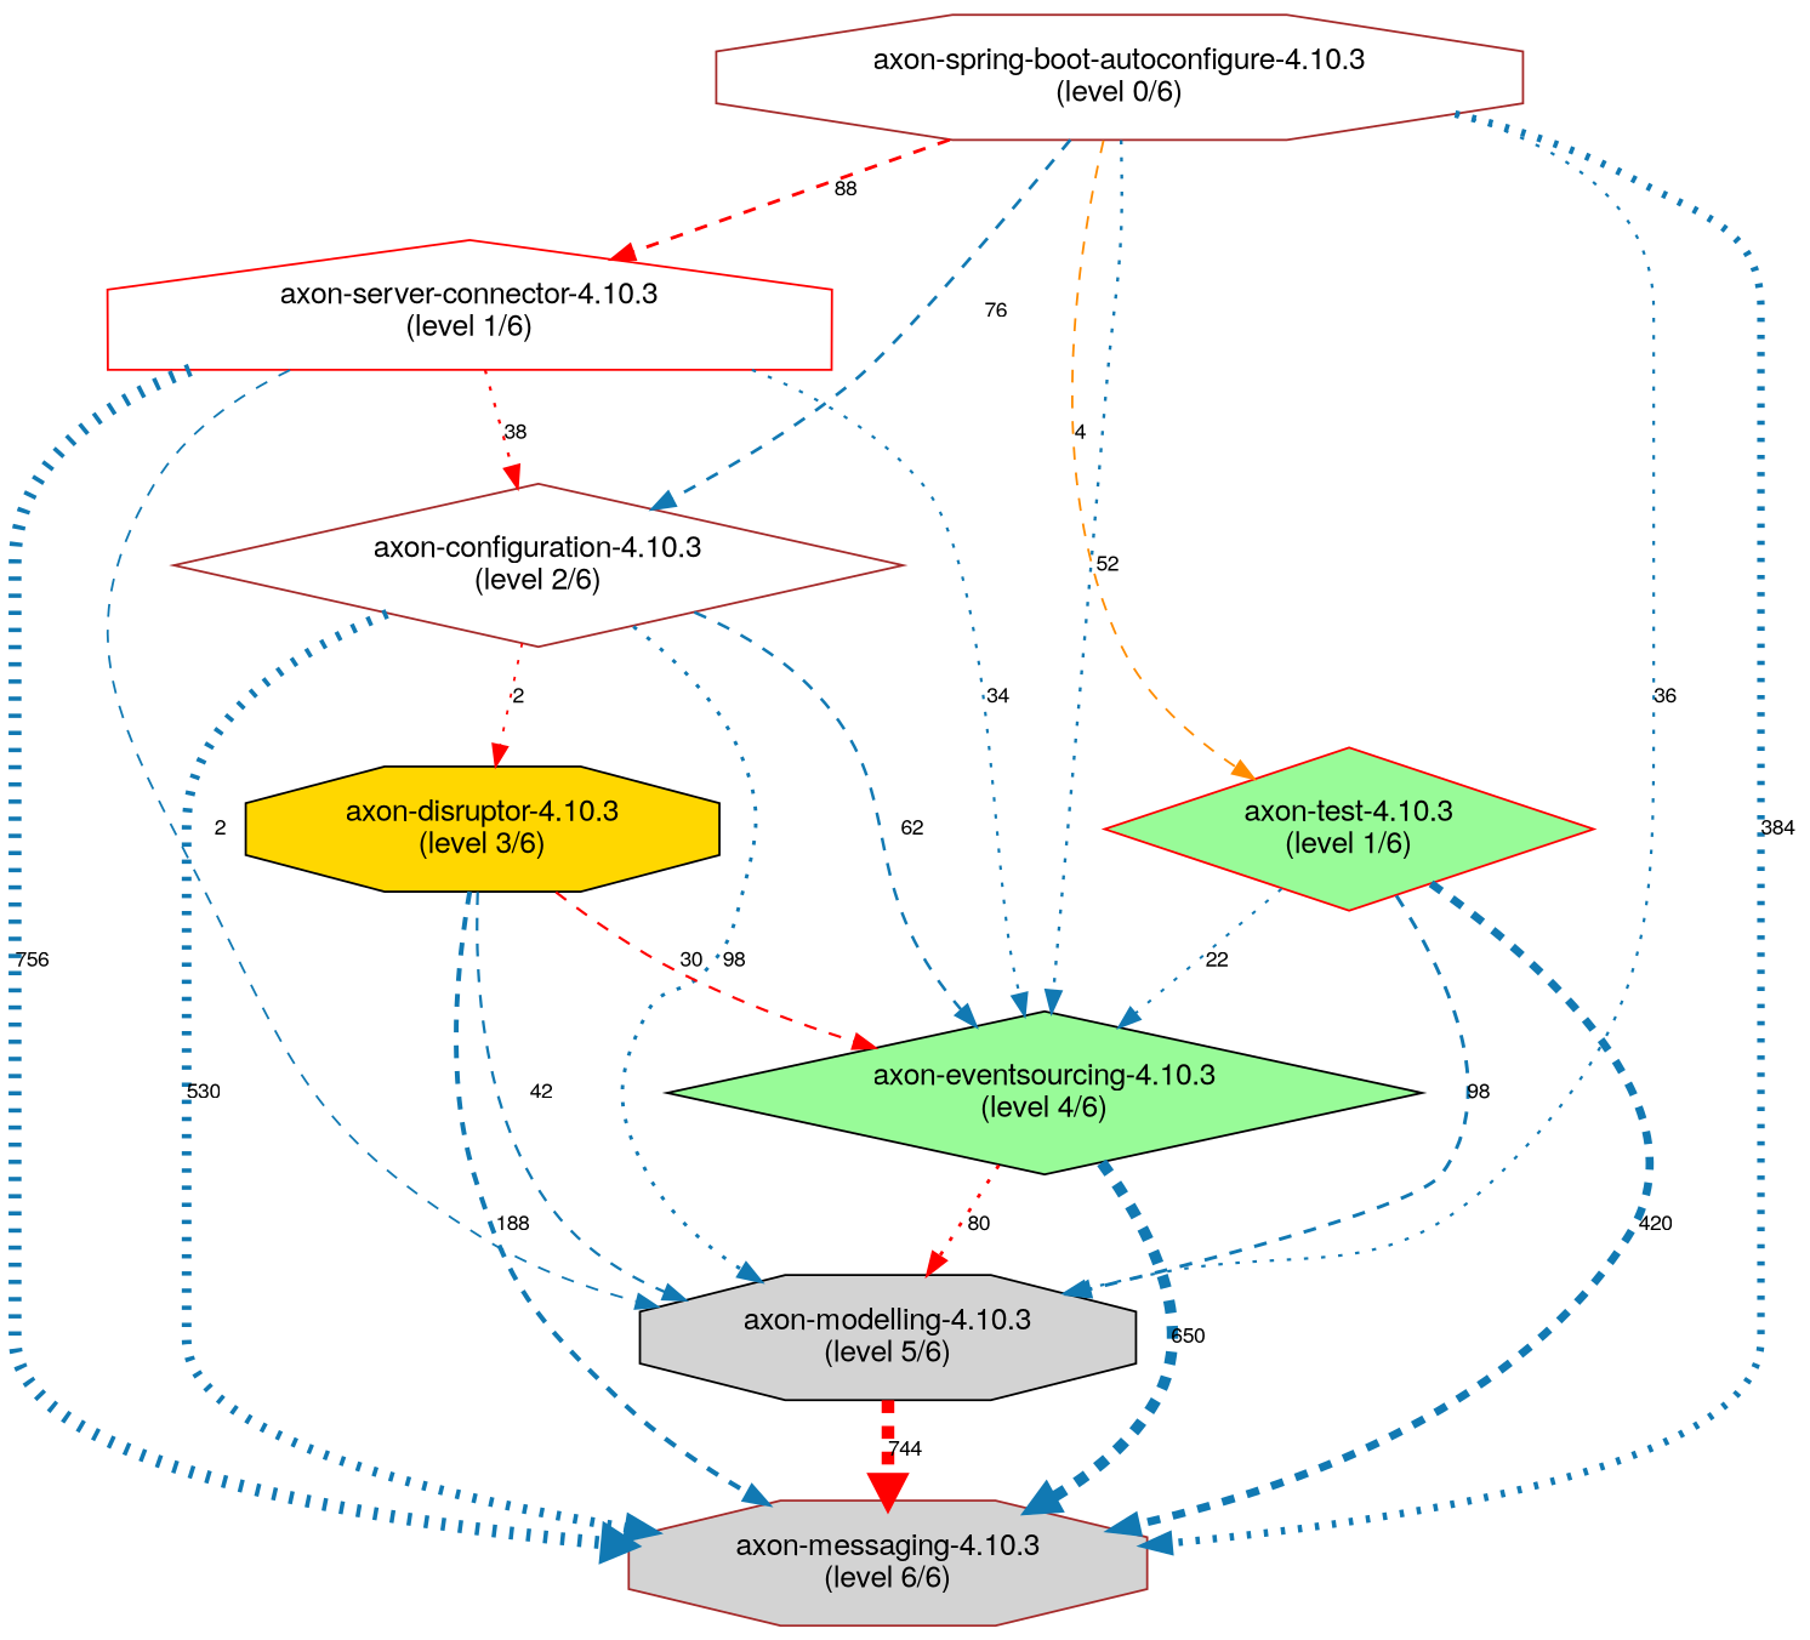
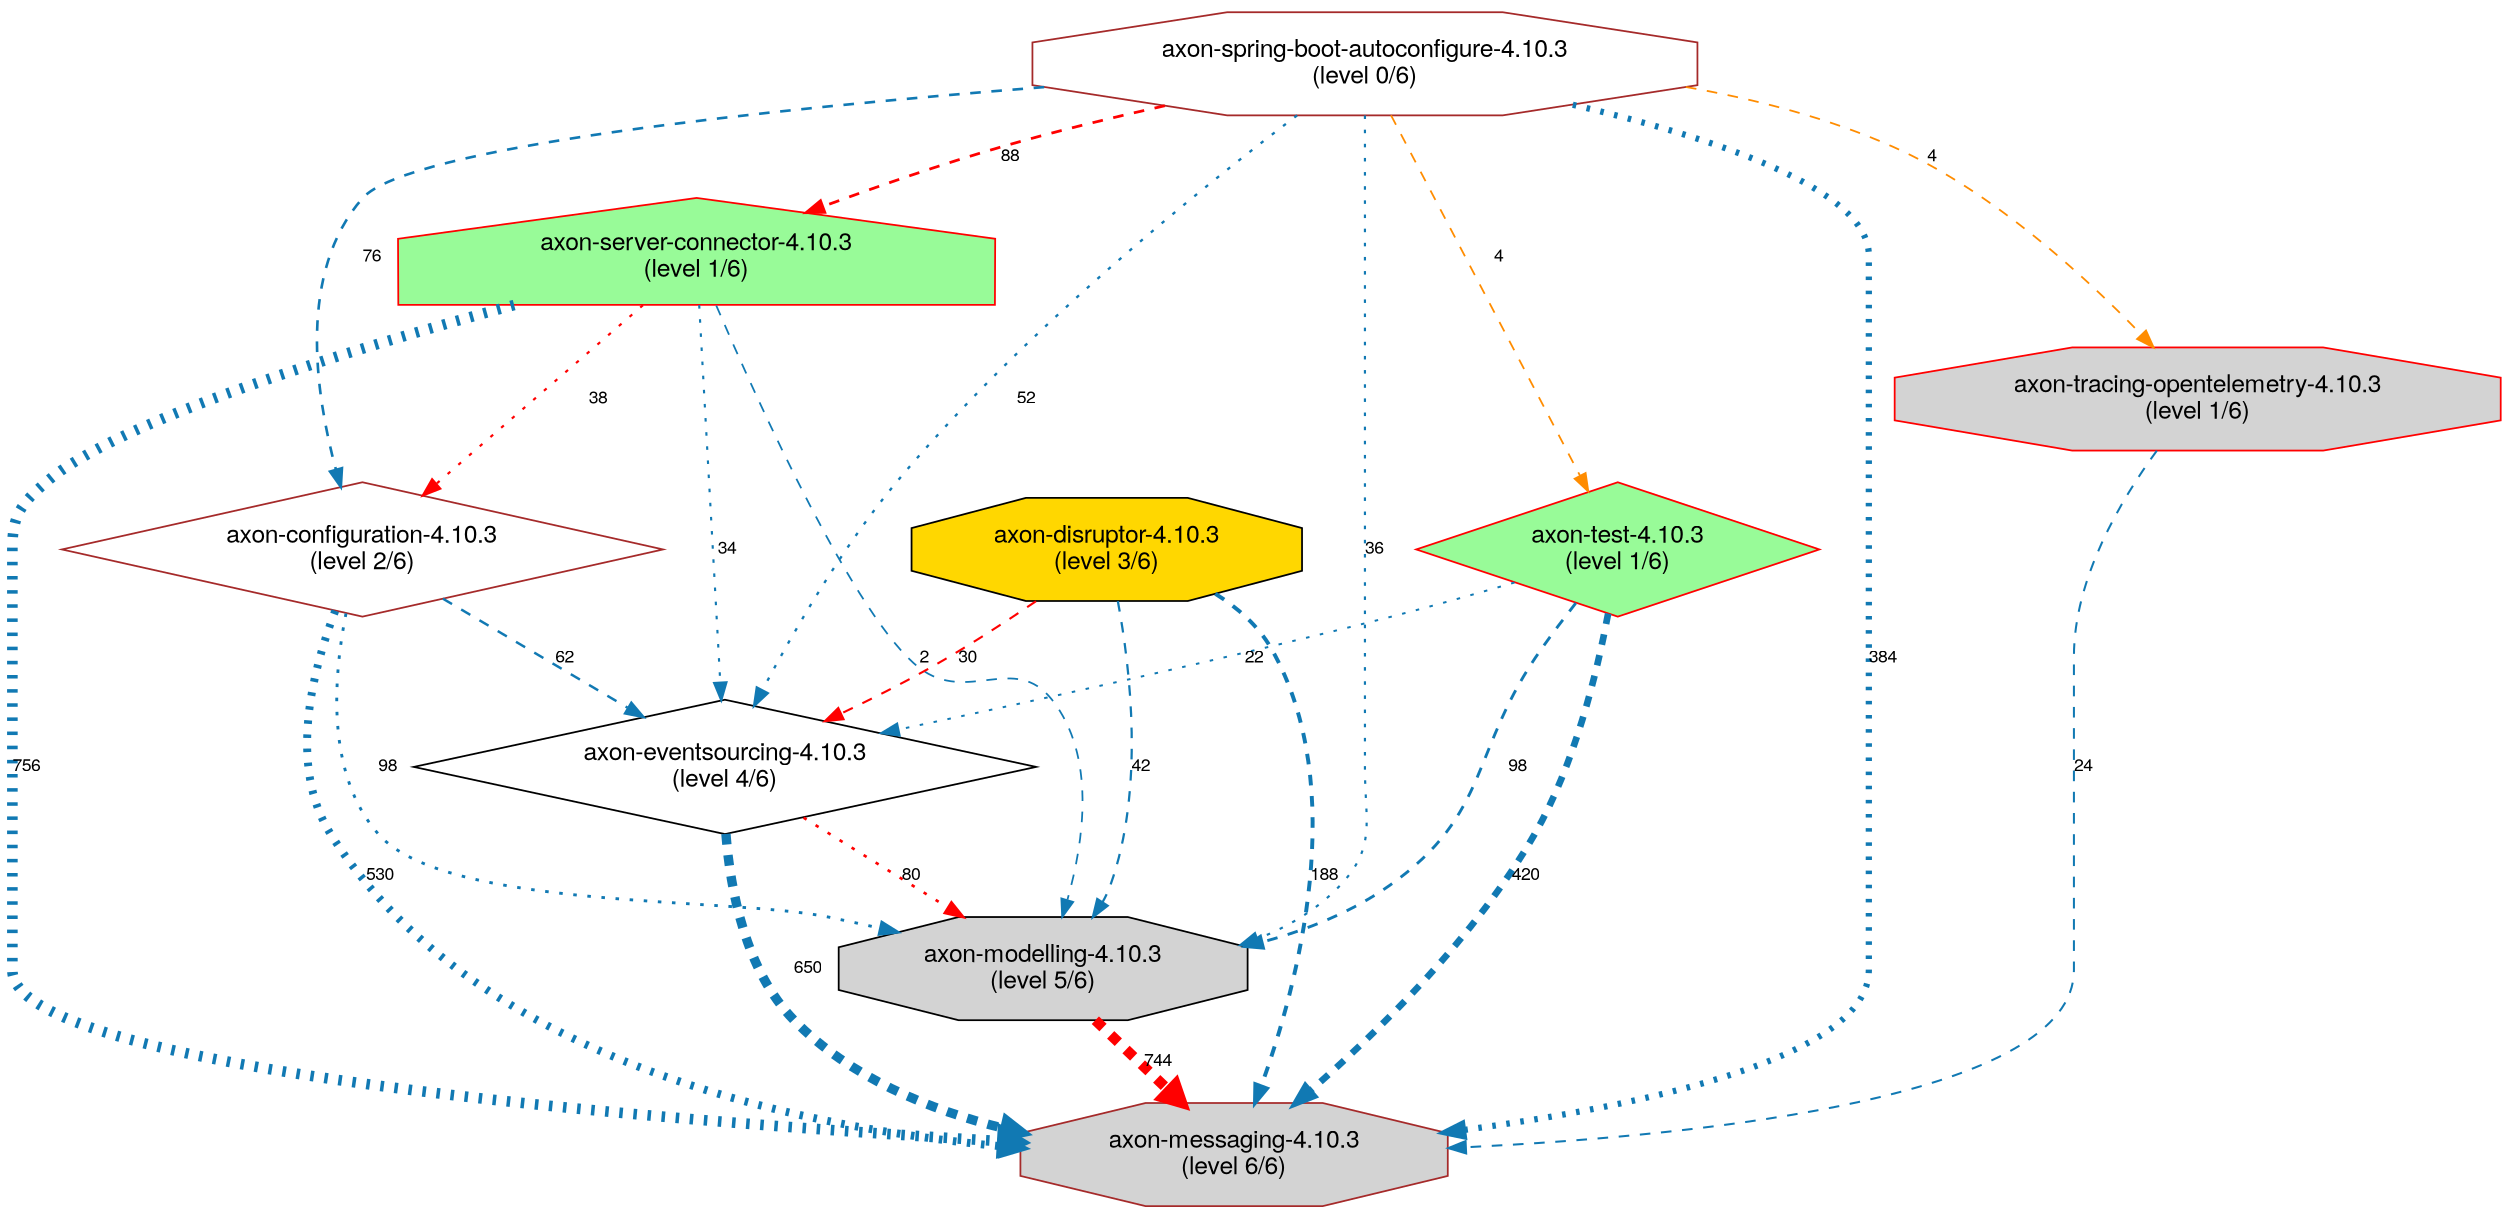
  strict digraph {
    fontname="Helvetica,Arial,sans-serif"
    node [color=red fillcolor=palegreen fontname="Helvetica,Arial,sans-serif" shape=octagon style=filled]
    edge [color="0.560 0.900 0.700" fontname="Helvetica,Arial,sans-serif" fontsize=10 penwidth=1.0 style=dashed]
-   "axon-server-connector-4.10.3\n(level 1/6)" [fillcolor=white shape=house]
+   "axon-server-connector-4.10.3\n(level 1/6)" [shape=house]
    "axon-messaging-4.10.3\n(level 6/6)" [color=brown fillcolor=lightgrey]
-   "axon-eventsourcing-4.10.3\n(level 4/6)" [color=black shape=diamond]
+   "axon-eventsourcing-4.10.3\n(level 4/6)" [color=black fillcolor=white shape=diamond]
    "axon-configuration-4.10.3\n(level 2/6)" [color=brown fillcolor=white shape=diamond]
    "axon-modelling-4.10.3\n(level 5/6)" [color=black fillcolor=lightgrey]
    "axon-disruptor-4.10.3\n(level 3/6)" [color=black fillcolor=gold]
    "axon-spring-boot-autoconfigure-4.10.3\n(level 0/6)" [color=brown fillcolor=white]
    "axon-test-4.10.3\n(level 1/6)" [shape=diamond]
+   "axon-tracing-opentelemetry-4.10.3\n(level 1/6)" [fillcolor=lightgrey]
    "axon-server-connector-4.10.3\n(level 1/6)" -> "axon-messaging-4.10.3\n(level 6/6)" [label=756 penwidth=6.0 style=dotted]
    "axon-server-connector-4.10.3\n(level 1/6)" -> "axon-eventsourcing-4.10.3\n(level 4/6)" [label=34 penwidth=1.21 style=dotted]
    "axon-server-connector-4.10.3\n(level 1/6)" -> "axon-configuration-4.10.3\n(level 2/6)" [color=red label=38 penwidth=1.24 style=dotted]
    "axon-server-connector-4.10.3\n(level 1/6)" -> "axon-modelling-4.10.3\n(level 5/6)" [label=2]
    "axon-eventsourcing-4.10.3\n(level 4/6)" -> "axon-messaging-4.10.3\n(level 6/6)" [label=650 penwidth=5.3]
    "axon-eventsourcing-4.10.3\n(level 4/6)" -> "axon-modelling-4.10.3\n(level 5/6)" [color=red label=80 penwidth=1.52 style=dotted]
    "axon-configuration-4.10.3\n(level 2/6)" -> "axon-messaging-4.10.3\n(level 6/6)" [label=530 penwidth=4.5 style=dotted]
    "axon-configuration-4.10.3\n(level 2/6)" -> "axon-eventsourcing-4.10.3\n(level 4/6)" [label=62 penwidth=1.4]
    "axon-configuration-4.10.3\n(level 2/6)" -> "axon-modelling-4.10.3\n(level 5/6)" [label=98 penwidth=1.64 style=dotted]
-   "axon-configuration-4.10.3\n(level 2/6)" -> "axon-disruptor-4.10.3\n(level 3/6)" [color=red label=2 style=dotted]
    "axon-modelling-4.10.3\n(level 5/6)" -> "axon-messaging-4.10.3\n(level 6/6)" [color=red label=744 penwidth=5.92]
    "axon-disruptor-4.10.3\n(level 3/6)" -> "axon-messaging-4.10.3\n(level 6/6)" [label=188 penwidth=2.23]
    "axon-disruptor-4.10.3\n(level 3/6)" -> "axon-eventsourcing-4.10.3\n(level 4/6)" [color=red label=30 penwidth=1.19]
    "axon-disruptor-4.10.3\n(level 3/6)" -> "axon-modelling-4.10.3\n(level 5/6)" [label=42 penwidth=1.27]
    "axon-spring-boot-autoconfigure-4.10.3\n(level 0/6)" -> "axon-server-connector-4.10.3\n(level 1/6)" [color=red label=88 penwidth=1.57]
    "axon-spring-boot-autoconfigure-4.10.3\n(level 0/6)" -> "axon-messaging-4.10.3\n(level 6/6)" [label=384 penwidth=3.53 style=dotted]
    "axon-spring-boot-autoconfigure-4.10.3\n(level 0/6)" -> "axon-eventsourcing-4.10.3\n(level 4/6)" [label=52 penwidth=1.33 style=dotted]
    "axon-spring-boot-autoconfigure-4.10.3\n(level 0/6)" -> "axon-configuration-4.10.3\n(level 2/6)" [label=76 penwidth=1.49]
    "axon-spring-boot-autoconfigure-4.10.3\n(level 0/6)" -> "axon-modelling-4.10.3\n(level 5/6)" [label=36 penwidth=1.23 style=dotted]
    "axon-spring-boot-autoconfigure-4.10.3\n(level 0/6)" -> "axon-test-4.10.3\n(level 1/6)" [color=darkorange label=4 penwidth=1.01]
+   "axon-spring-boot-autoconfigure-4.10.3\n(level 0/6)" -> "axon-tracing-opentelemetry-4.10.3\n(level 1/6)" [color=darkorange label=4 penwidth=1.01]
    "axon-test-4.10.3\n(level 1/6)" -> "axon-messaging-4.10.3\n(level 6/6)" [label=420 penwidth=3.77]
    "axon-test-4.10.3\n(level 1/6)" -> "axon-eventsourcing-4.10.3\n(level 4/6)" [label=22 penwidth=1.13 style=dotted]
    "axon-test-4.10.3\n(level 1/6)" -> "axon-modelling-4.10.3\n(level 5/6)" [label=98 penwidth=1.64]
+   "axon-tracing-opentelemetry-4.10.3\n(level 1/6)" -> "axon-messaging-4.10.3\n(level 6/6)" [label=24 penwidth=1.15]
  }
